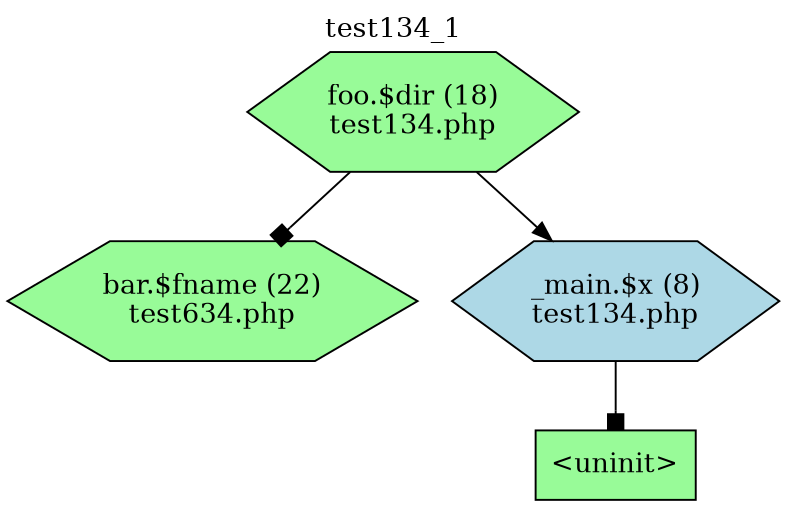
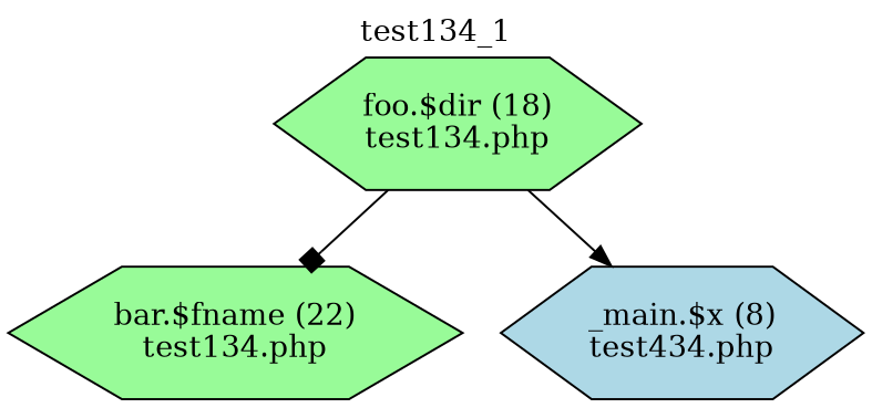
  digraph {
    label=test134_1
    labelloc=t
    node [fillcolor=palegreen shape=hexagon style=filled]
    edge [arrowhead=box]
-   n1 [label="bar.$fname (22)\ntest634.php"]
+   n1 [label="bar.$fname (22)\ntest134.php"]
    n2 [label="foo.$dir (18)\ntest134.php"]
-   n3 [fillcolor=lightblue label="_main.$x (8)\ntest134.php"]
-   n4 [label="<uninit>" shape=box]
+   n3 [fillcolor=lightblue label="_main.$x (8)\ntest434.php"]
    n2 -> n1
    n2 -> n3 [arrowhead=normal]
-   n3 -> n4
  }
